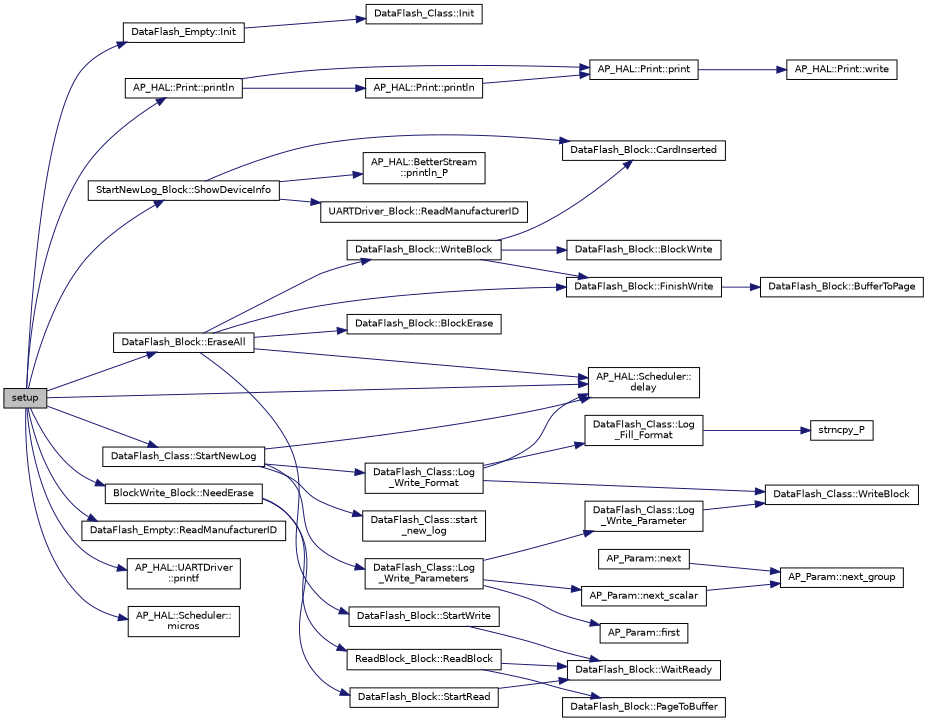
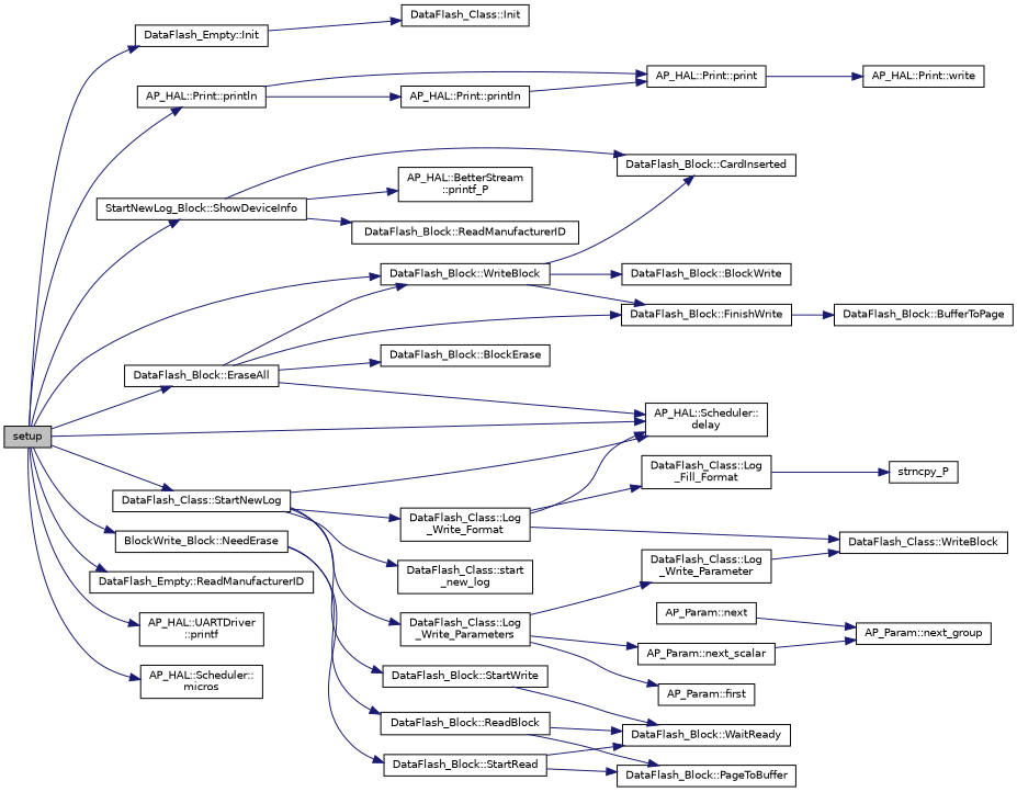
  digraph {
    rankdir=LR
    node [color=black fillcolor=white fontname=Helvetica fontsize=10 shape=record style=filled]
    edge [color=midnightblue fontname=Helvetica fontsize=10 labelfontname=Helvetica labelfontsize=10 style=solid]
    n1 [fillcolor=grey75 fontcolor=black height=0.2 label=setup width=0.4]
    n2 [height=0.2 label="DataFlash_Empty::Init" width=0.4]
    n3 [height=0.2 label="AP_HAL::Print::println" width=0.4]
    n4 [height=0.2 label="AP_HAL::Scheduler::\ldelay" width=0.4]
    n5 [height=0.2 label="DataFlash_Empty::ReadManufacturerID" width=0.4]
    n6 [height=0.2 label="StartNewLog_Block::ShowDeviceInfo" width=0.4]
    n7 [height=0.2 label="BlockWrite_Block::NeedErase" width=0.4]
    n8 [height=0.2 label="DataFlash_Block::EraseAll" width=0.4]
    n9 [height=0.2 label="DataFlash_Block::WriteBlock" width=0.4]
    n10 [height=0.2 label="DataFlash_Class::StartNewLog" width=0.4]
    n11 [height=0.2 label="AP_HAL::UARTDriver\l::printf" width=0.4]
    n12 [height=0.2 label="AP_HAL::Scheduler::\lmicros" width=0.4]
    n13 [height=0.2 label="DataFlash_Class::Init" width=0.4]
    n14 [height=0.2 label="AP_HAL::Print::print" width=0.4]
    n15 [height=0.2 label="AP_HAL::Print::println" width=0.4]
    n16 [height=0.2 label="DataFlash_Block::CardInserted" width=0.4]
-   n17 [height=0.2 label="AP_HAL::BetterStream\l::println_P" width=0.4]
-   n18 [height=0.2 label="UARTDriver_Block::ReadManufacturerID" width=0.4]
+   n17 [height=0.2 label="AP_HAL::BetterStream\l::printf_P" width=0.4]
+   n18 [height=0.2 label="DataFlash_Block::ReadManufacturerID" width=0.4]
    n19 [height=0.2 label="DataFlash_Block::StartRead" width=0.4]
-   n20 [height=0.2 label="ReadBlock_Block::ReadBlock" width=0.4]
+   n20 [height=0.2 label="DataFlash_Block::ReadBlock" width=0.4]
    n21 [height=0.2 label="DataFlash_Block::BlockErase" width=0.4]
    n22 [height=0.2 label="DataFlash_Block::StartWrite" width=0.4]
    n23 [height=0.2 label="DataFlash_Block::FinishWrite" width=0.4]
    n24 [height=0.2 label="DataFlash_Block::BlockWrite" width=0.4]
    n25 [height=0.2 label="DataFlash_Class::start\l_new_log" width=0.4]
    n26 [height=0.2 label="DataFlash_Class::Log\l_Write_Format" width=0.4]
    n27 [height=0.2 label="DataFlash_Class::Log\l_Write_Parameters" width=0.4]
    n28 [height=0.2 label="AP_HAL::Print::write" width=0.4]
    n29 [height=0.2 label="DataFlash_Block::WaitReady" width=0.4]
    n30 [height=0.2 label="DataFlash_Block::PageToBuffer" width=0.4]
    n31 [height=0.2 label="DataFlash_Block::BufferToPage" width=0.4]
    n32 [height=0.2 label="DataFlash_Class::Log\l_Fill_Format" width=0.4]
    n33 [height=0.2 label="DataFlash_Class::WriteBlock" width=0.4]
    n34 [height=0.2 label="AP_Param::first" width=0.4]
    n35 [height=0.2 label="AP_Param::next_scalar" width=0.4]
    n36 [height=0.2 label="DataFlash_Class::Log\l_Write_Parameter" width=0.4]
    n37 [height=0.2 label=strncpy_P width=0.4]
    n38 [height=0.2 label="AP_Param::next_group" width=0.4]
    n39 [height=0.2 label="AP_Param::next" width=0.4]
    n1 -> n2
    n1 -> n3
    n1 -> n4
    n1 -> n5
    n1 -> n6
    n1 -> n7
    n1 -> n8
+   n1 -> n9
    n1 -> n10
    n1 -> n11
    n1 -> n12
    n2 -> n13
    n3 -> n14
    n3 -> n15
    n6 -> n16
    n6 -> n17
    n6 -> n18
    n7 -> n19
    n7 -> n20
    n8 -> n4
    n8 -> n9
    n8 -> n21
-   n8 -> n22
+   n10 -> n22
    n8 -> n23
    n9 -> n16
    n9 -> n23
    n9 -> n24
    n10 -> n4
    n10 -> n25
    n10 -> n26
    n10 -> n27
    n14 -> n28
    n15 -> n14
    n19 -> n29
+   n19 -> n30
    n20 -> n29
    n20 -> n30
    n22 -> n29
    n23 -> n31
    n26 -> n4
    n26 -> n32
    n26 -> n33
    n27 -> n34
    n27 -> n35
    n27 -> n36
    n32 -> n37
    n35 -> n38
    n36 -> n33
    n39 -> n38
  }
